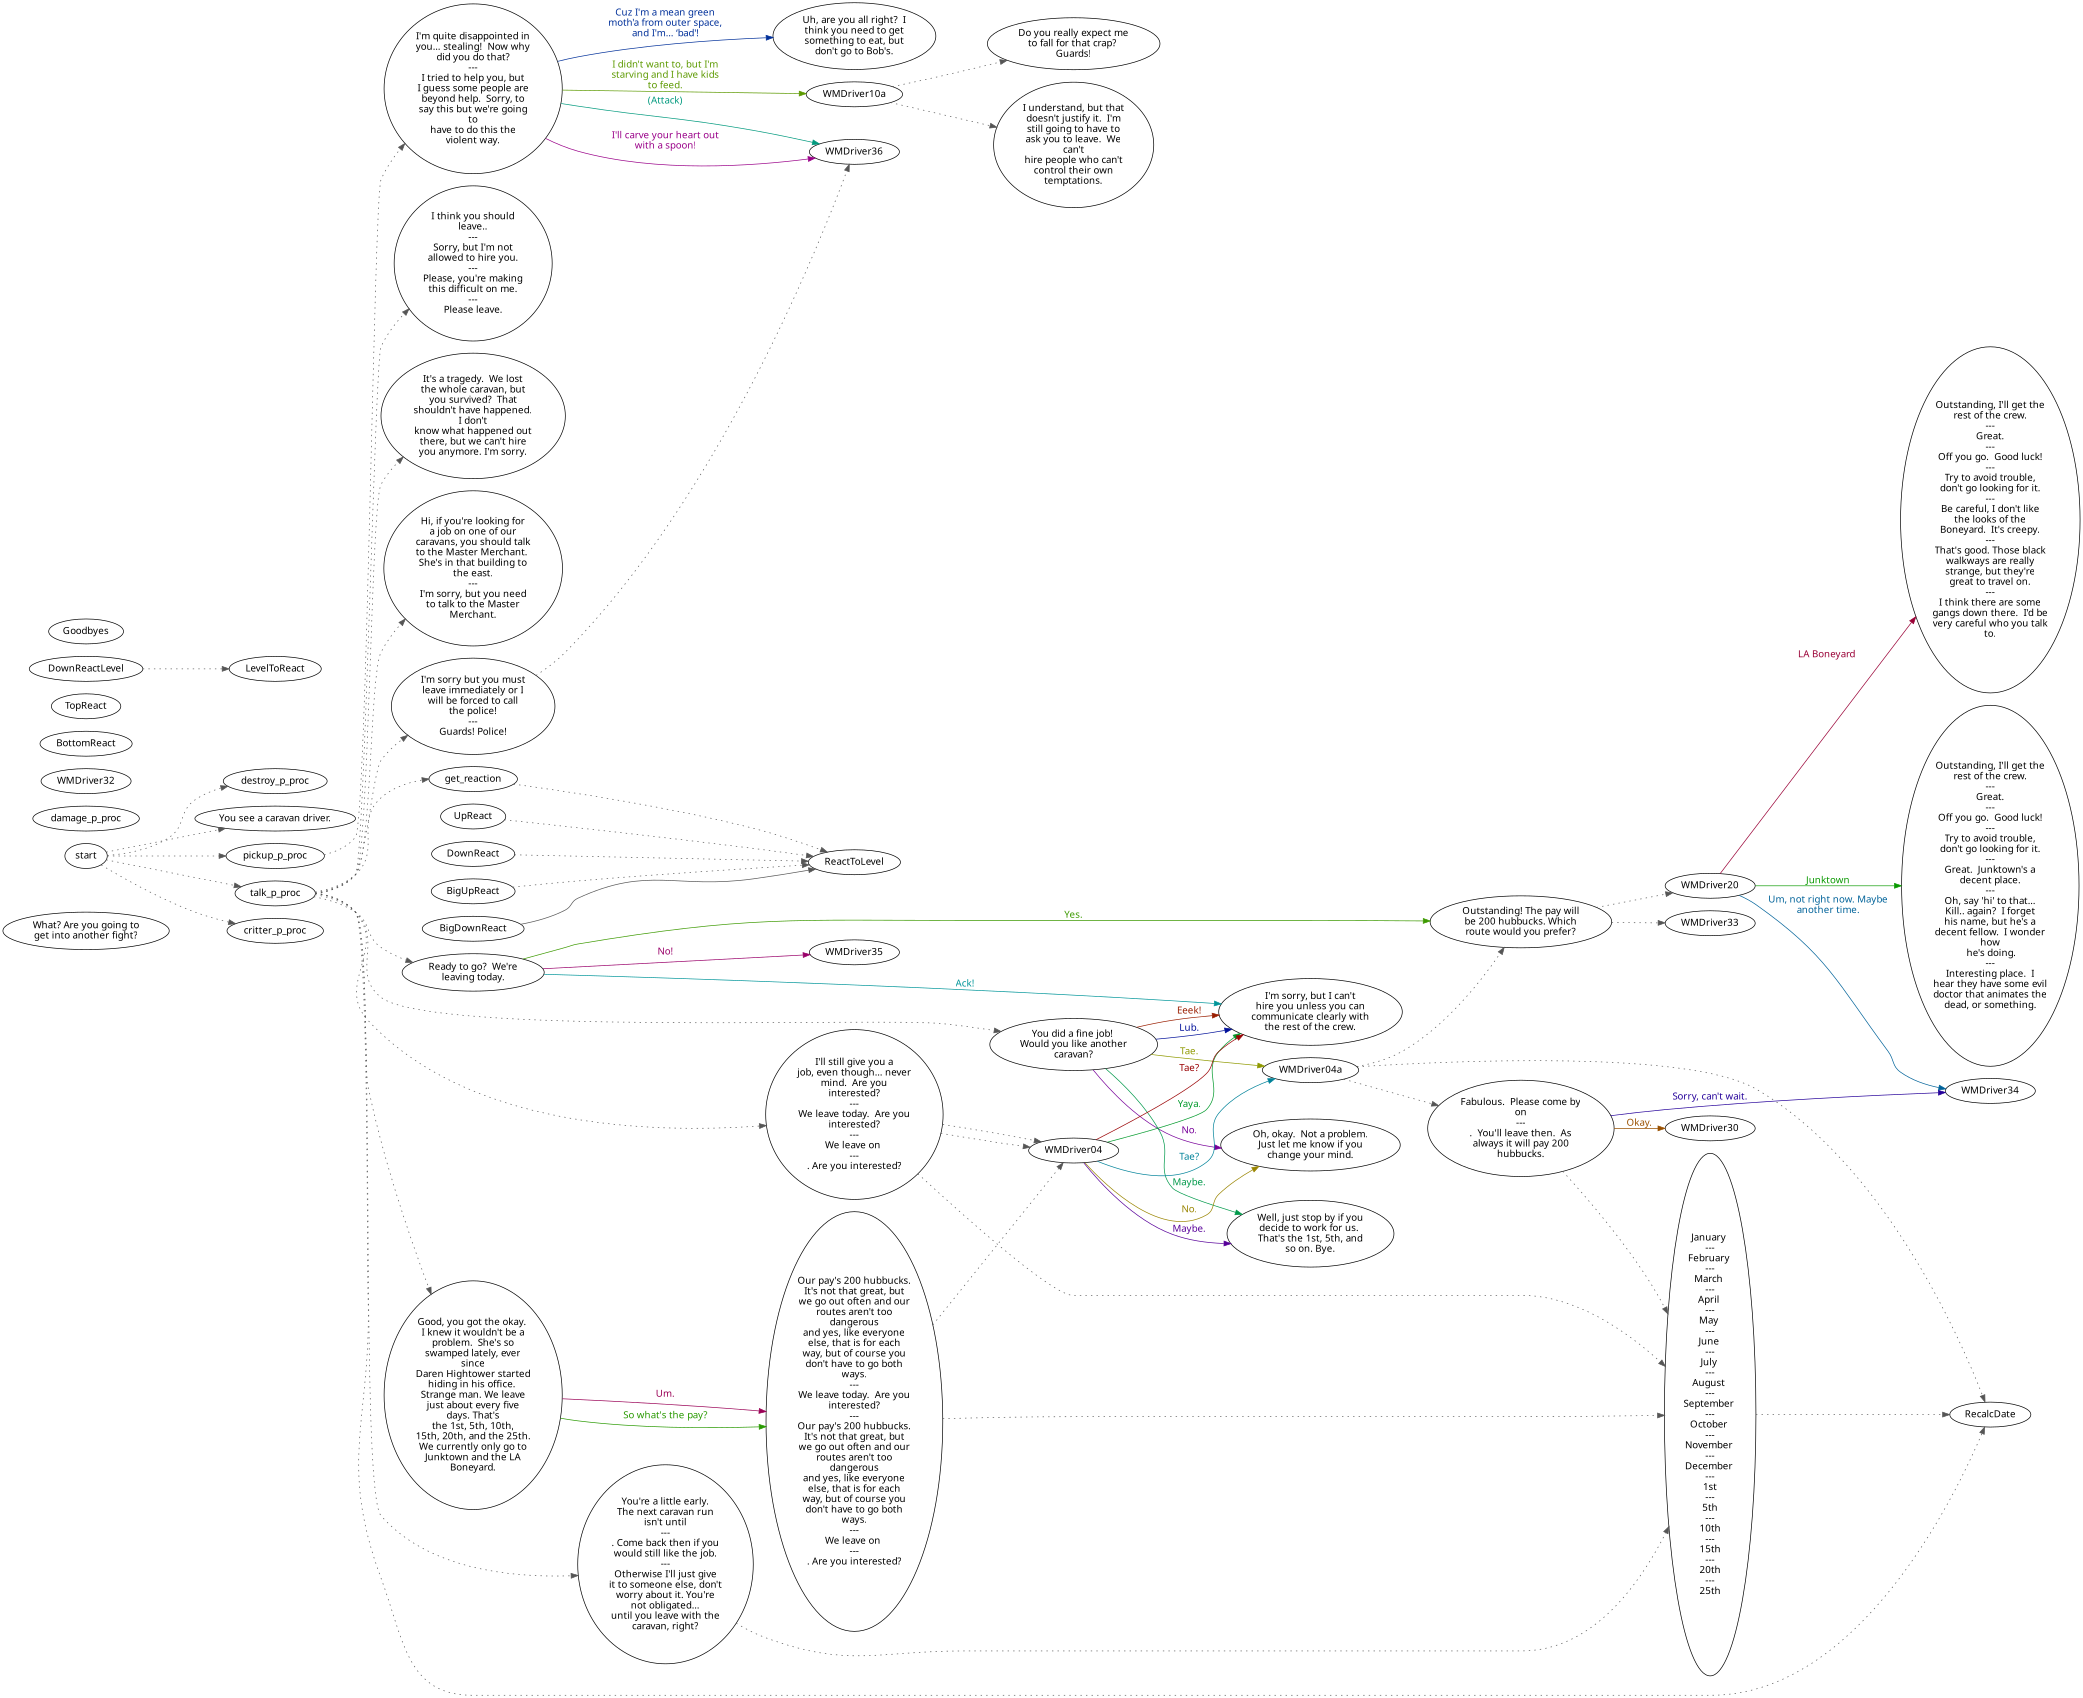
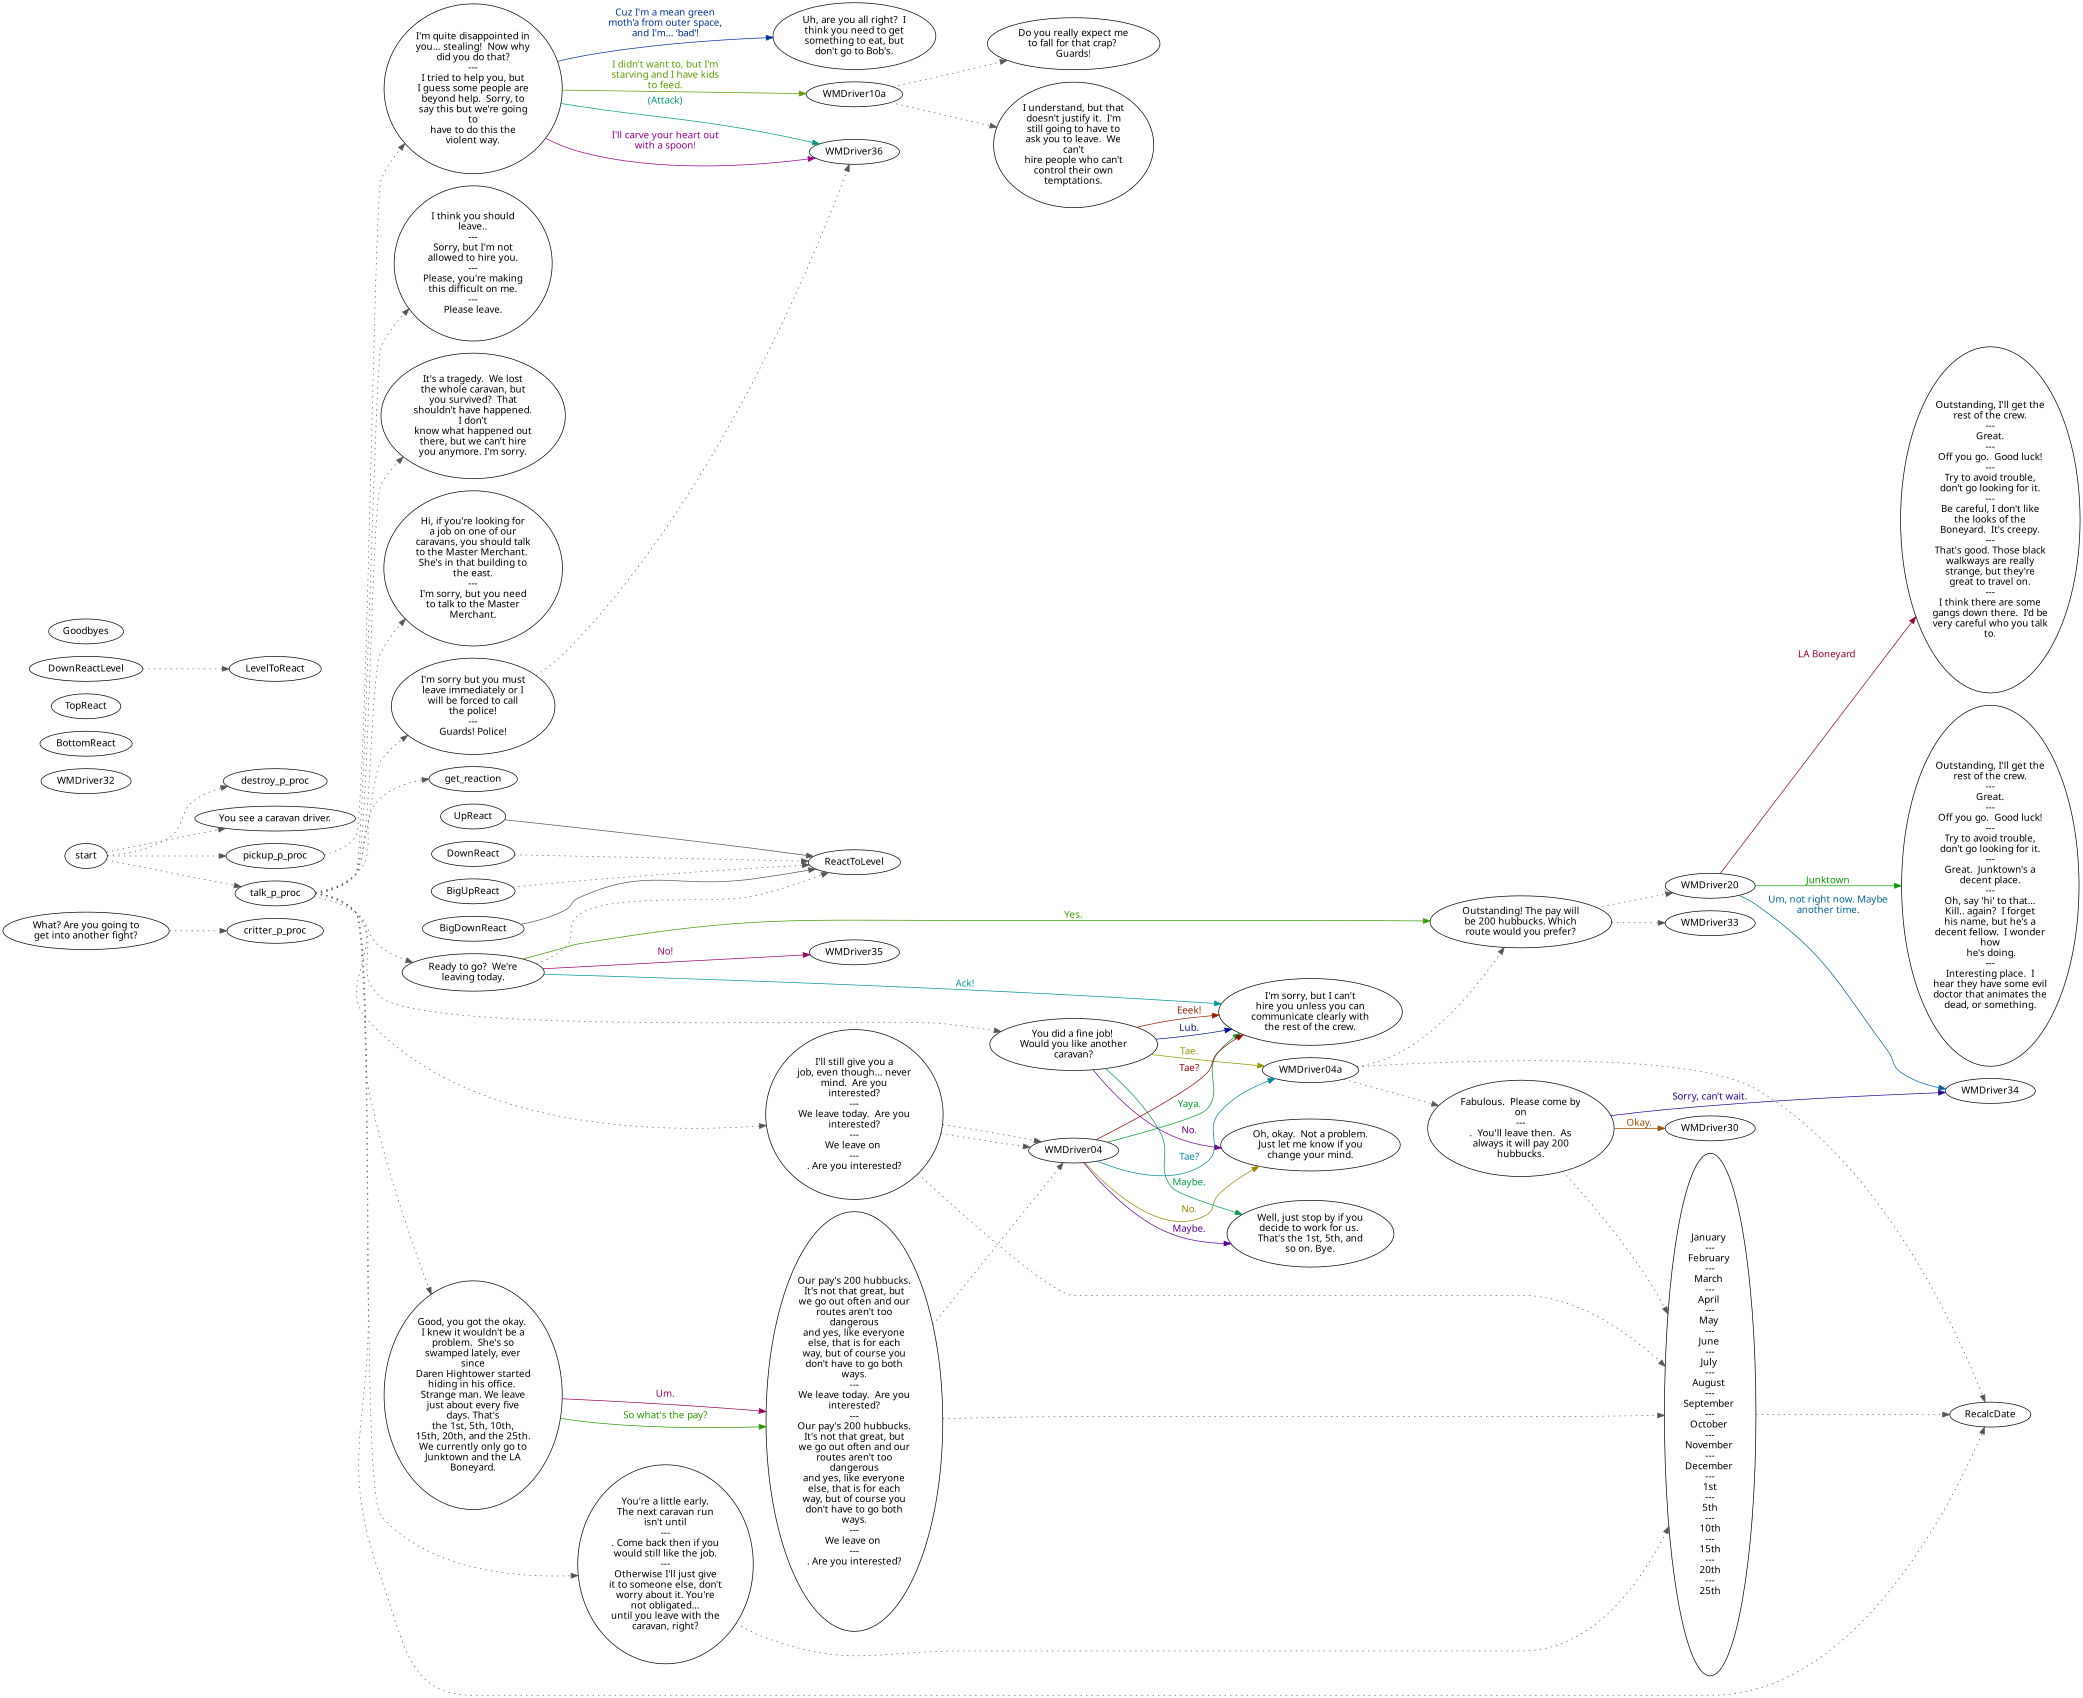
  digraph {
    fontname="Noto Sans"
    rankdir=LR
    node [color="#000000" fillcolor="#FFFFFF" fontname="Noto Sans" style=filled]
    edge [color="#555555" fontname="Noto Sans" style=dotted]
    n1 [label="You see a caravan driver."]
    start
    pickup_p_proc
    talk_p_proc
    critter_p_proc
    destroy_p_proc
    n7 [label="I'm quite disappointed in\nyou… stealing!  Now why\ndid you do that?\n---\nI tried to help you, but\nI guess some people are\nbeyond help.  Sorry, to\nsay this but we're going\nto\nhave to do this the\nviolent way."]
    get_reaction
    RecalcDate
    n10 [label="I'm sorry but you must\nleave immediately or I\nwill be forced to call\nthe police!\n---\nGuards! Police!"]
    n11 [label="I think you should\nleave..\n---\nSorry, but I'm not\nallowed to hire you.\n---\nPlease, you're making\nthis difficult on me.\n---\nPlease leave."]
    n12 [label="It's a tragedy.  We lost\nthe whole caravan, but\nyou survived?  That\nshouldn't have happened.\nI don't\nknow what happened out\nthere, but we can't hire\nyou anymore. I'm sorry."]
    n13 [label="You did a fine job! \nWould you like another\ncaravan?"]
    n14 [label="Hi, if you're looking for\na job on one of our\ncaravans, you should talk\nto the Master Merchant. \nShe's in that building to\nthe east.\n---\nI'm sorry, but you need\nto talk to the Master\nMerchant."]
    n15 [label="Good, you got the okay. \nI knew it wouldn't be a\nproblem.  She's so\nswamped lately, ever\nsince\nDaren Hightower started\nhiding in his office. \nStrange man. We leave\njust about every five\ndays. That's\nthe 1st, 5th, 10th,\n15th, 20th, and the 25th.\nWe currently only go to\nJunktown and the LA\nBoneyard."]
    n16 [label="I'll still give you a\njob, even though… never\nmind.  Are you\ninterested?\n---\nWe leave today.  Are you\ninterested?\n---\nWe leave on \n---\n. Are you interested?"]
    n17 [label="Ready to go?  We're\nleaving today."]
    n18 [label="You're a little early.\nThe next caravan run\nisn't until\n---\n. Come back then if you\nwould still like the job.\n---\nOtherwise I'll just give\nit to someone else, don't\nworry about it. You're\nnot obligated…\nuntil you leave with the\ncaravan, right?"]
    n19 [label="Uh, are you all right?  I\nthink you need to get\nsomething to eat, but\ndon't go to Bob's."]
    WMDriver10a
    n21 [label=WMDriver36]
    ReactToLevel
    WMDriver04a
    n24 [label="Oh, okay.  Not a problem.\nJust let me know if you\nchange your mind."]
    n25 [label="Well, just stop by if you\ndecide to work for us. \nThat's the 1st, 5th, and\nso on. Bye."]
    n26 [label="I'm sorry, but I can't\nhire you unless you can\ncommunicate clearly with\nthe rest of the crew."]
    n27 [label="Our pay's 200 hubbucks.\nIt's not that great, but\nwe go out often and our\nroutes aren't too\ndangerous\nand yes, like everyone\nelse, that is for each\nway, but of course you\ndon't have to go both\nways.\n---\nWe leave today.  Are you\ninterested?\n---\nOur pay's 200 hubbucks.\nIt's not that great, but\nwe go out often and our\nroutes aren't too\ndangerous\nand yes, like everyone\nelse, that is for each\nway, but of course you\ndon't have to go both\nways.\n---\nWe leave on \n---\n. Are you interested?"]
    n28 [label="January \n---\nFebruary \n---\nMarch \n---\nApril \n---\nMay \n---\nJune \n---\nJuly \n---\nAugust \n---\nSeptember \n---\nOctober \n---\nNovember \n---\nDecember \n---\n1st\n---\n5th\n---\n10th\n---\n15th\n---\n20th\n---\n25th"]
    WMDriver04
    n30 [label="Outstanding! The pay will\nbe 200 hubbucks. Which\nroute would you prefer?"]
    WMDriver35
    n32 [label="I understand, but that\ndoesn't justify it.  I'm\nstill going to have to\nask you to leave.  We\ncan't\nhire people who can't\ncontrol their own\ntemptations."]
    n33 [label="Do you really expect me\nto fall for that crap? \nGuards!"]
    n34 [label="Fabulous.  Please come by\non\n---\n.  You'll leave then.  As\nalways it will pay 200\nhubbucks."]
    WMDriver33
    WMDriver20
-   damage_p_proc
    WMDriver30
    WMDriver34
    n40 [label="Outstanding, I'll get the\nrest of the crew.\n---\nGreat.\n---\nOff you go.  Good luck!\n---\nTry to avoid trouble,\ndon't go looking for it.\n---\nGreat.  Junktown's a\ndecent place.\n---\nOh, say 'hi' to that…\nKill.. again?  I forget\nhis name, but he's a\ndecent fellow.  I wonder\nhow\n he's doing.\n---\nInteresting place.  I\nhear they have some evil\ndoctor that animates the\ndead, or something."]
    n41 [label="Outstanding, I'll get the\nrest of the crew.\n---\nGreat.\n---\nOff you go.  Good luck!\n---\nTry to avoid trouble,\ndon't go looking for it.\n---\nBe careful, I don't like\nthe looks of the\nBoneyard.  It's creepy.\n---\nThat's good. Those black\nwalkways are really\nstrange, but they're\ngreat to travel on.\n---\nI think there are some\ngangs down there.  I'd be\nvery careful who you talk\nto."]
    n42 [label="What? Are you going to\nget into another fight?"]
    WMDriver32
    UpReact
    DownReact
    BottomReact
    TopReact
    BigUpReact
    BigDownReact
    DownReactLevel
    LevelToReact
    Goodbyes
    start -> n1
    start -> pickup_p_proc
    start -> talk_p_proc
-   start -> critter_p_proc
+   n42 -> critter_p_proc
    start -> destroy_p_proc
    pickup_p_proc -> n7
    talk_p_proc -> get_reaction
    talk_p_proc -> RecalcDate
    talk_p_proc -> n10
    talk_p_proc -> n11
    talk_p_proc -> n12
    talk_p_proc -> n13
    talk_p_proc -> n14
    talk_p_proc -> n15
    talk_p_proc -> n16
    talk_p_proc -> n17
    talk_p_proc -> n18
    n7 -> n19 [color="#002F99" fontcolor="#002F99" label="Cuz I'm a mean green\nmoth'a from outer space,\nand I'm… ‘bad'!" style=""]
    n7 -> WMDriver10a [color="#5C9900" fontcolor="#5C9900" label="I didn't want to, but I'm\nstarving and I have kids\nto feed." style=""]
    n7 -> n21 [color="#990088" fontcolor="#990088" label="I'll carve your heart out\nwith a spoon!" style=""]
    n7 -> n21 [color="#00997D" fontcolor="#00997D" label="(Attack)" style=""]
-   get_reaction -> ReactToLevel
+   n17 -> ReactToLevel
    n10 -> n21
    n13 -> WMDriver04a [color="#8F9900" fontcolor="#8F9900" label="Tae." style=""]
    n13 -> n24 [color="#770099" fontcolor="#770099" label="No." style=""]
    n13 -> n25 [color="#00994A" fontcolor="#00994A" label="Maybe." style=""]
    n13 -> n26 [color="#991D00" fontcolor="#991D00" label="Eeek!" style=""]
    n13 -> n26 [color="#000F99" fontcolor="#000F99" label="Lub." style=""]
    n15 -> n27 [color="#289900" fontcolor="#289900" label="So what's the pay?" style=""]
    n15 -> n27 [color="#990055" fontcolor="#990055" label="Um." style=""]
    n16 -> n28
    n16 -> WMDriver04
    n16 -> WMDriver04
    n17 -> n26 [color="#009599" fontcolor="#009599" label="Ack!" style=""]
    n17 -> n30 [color="#3C9900" fontcolor="#3C9900" label="Yes." style=""]
    n17 -> WMDriver35 [color="#990069" fontcolor="#990069" label="No!" style=""]
    n18 -> n28
    WMDriver10a -> n32
    WMDriver10a -> n33
    WMDriver04a -> RecalcDate
    WMDriver04a -> n30
    WMDriver04a -> n34
    n27 -> n28
    n27 -> WMDriver04
    n28 -> RecalcDate
    WMDriver04 -> WMDriver04a [color="#008299" fontcolor="#008299" label="Tae?" style=""]
    WMDriver04 -> n24 [color="#998400" fontcolor="#998400" label="No." style=""]
    WMDriver04 -> n25 [color="#570099" fontcolor="#570099" label="Maybe." style=""]
    WMDriver04 -> n26 [color="#00992A" fontcolor="#00992A" label="Yaya." style=""]
    WMDriver04 -> n26 [color="#990002" fontcolor="#990002" label="Tae?" style=""]
    n30 -> WMDriver33
    n30 -> WMDriver20
    n34 -> n28
    n34 -> WMDriver30 [color="#995000" fontcolor="#995000" label="Okay." style=""]
    n34 -> WMDriver34 [color="#240099" fontcolor="#240099" label="Sorry, can't wait." style=""]
    WMDriver20 -> WMDriver34 [color="#006299" fontcolor="#006299" label="Um, not right now. Maybe\nanother time." style=""]
    WMDriver20 -> n40 [color="#099900" fontcolor="#099900" label=Junktown style=""]
    WMDriver20 -> n41 [color="#990035" fontcolor="#990035" label="LA Boneyard " style=""]
-   UpReact -> ReactToLevel
+   UpReact -> ReactToLevel [style=solid]
    DownReact -> ReactToLevel
    BigUpReact -> ReactToLevel
    BigDownReact -> ReactToLevel [style=solid]
    DownReactLevel -> LevelToReact
  }
